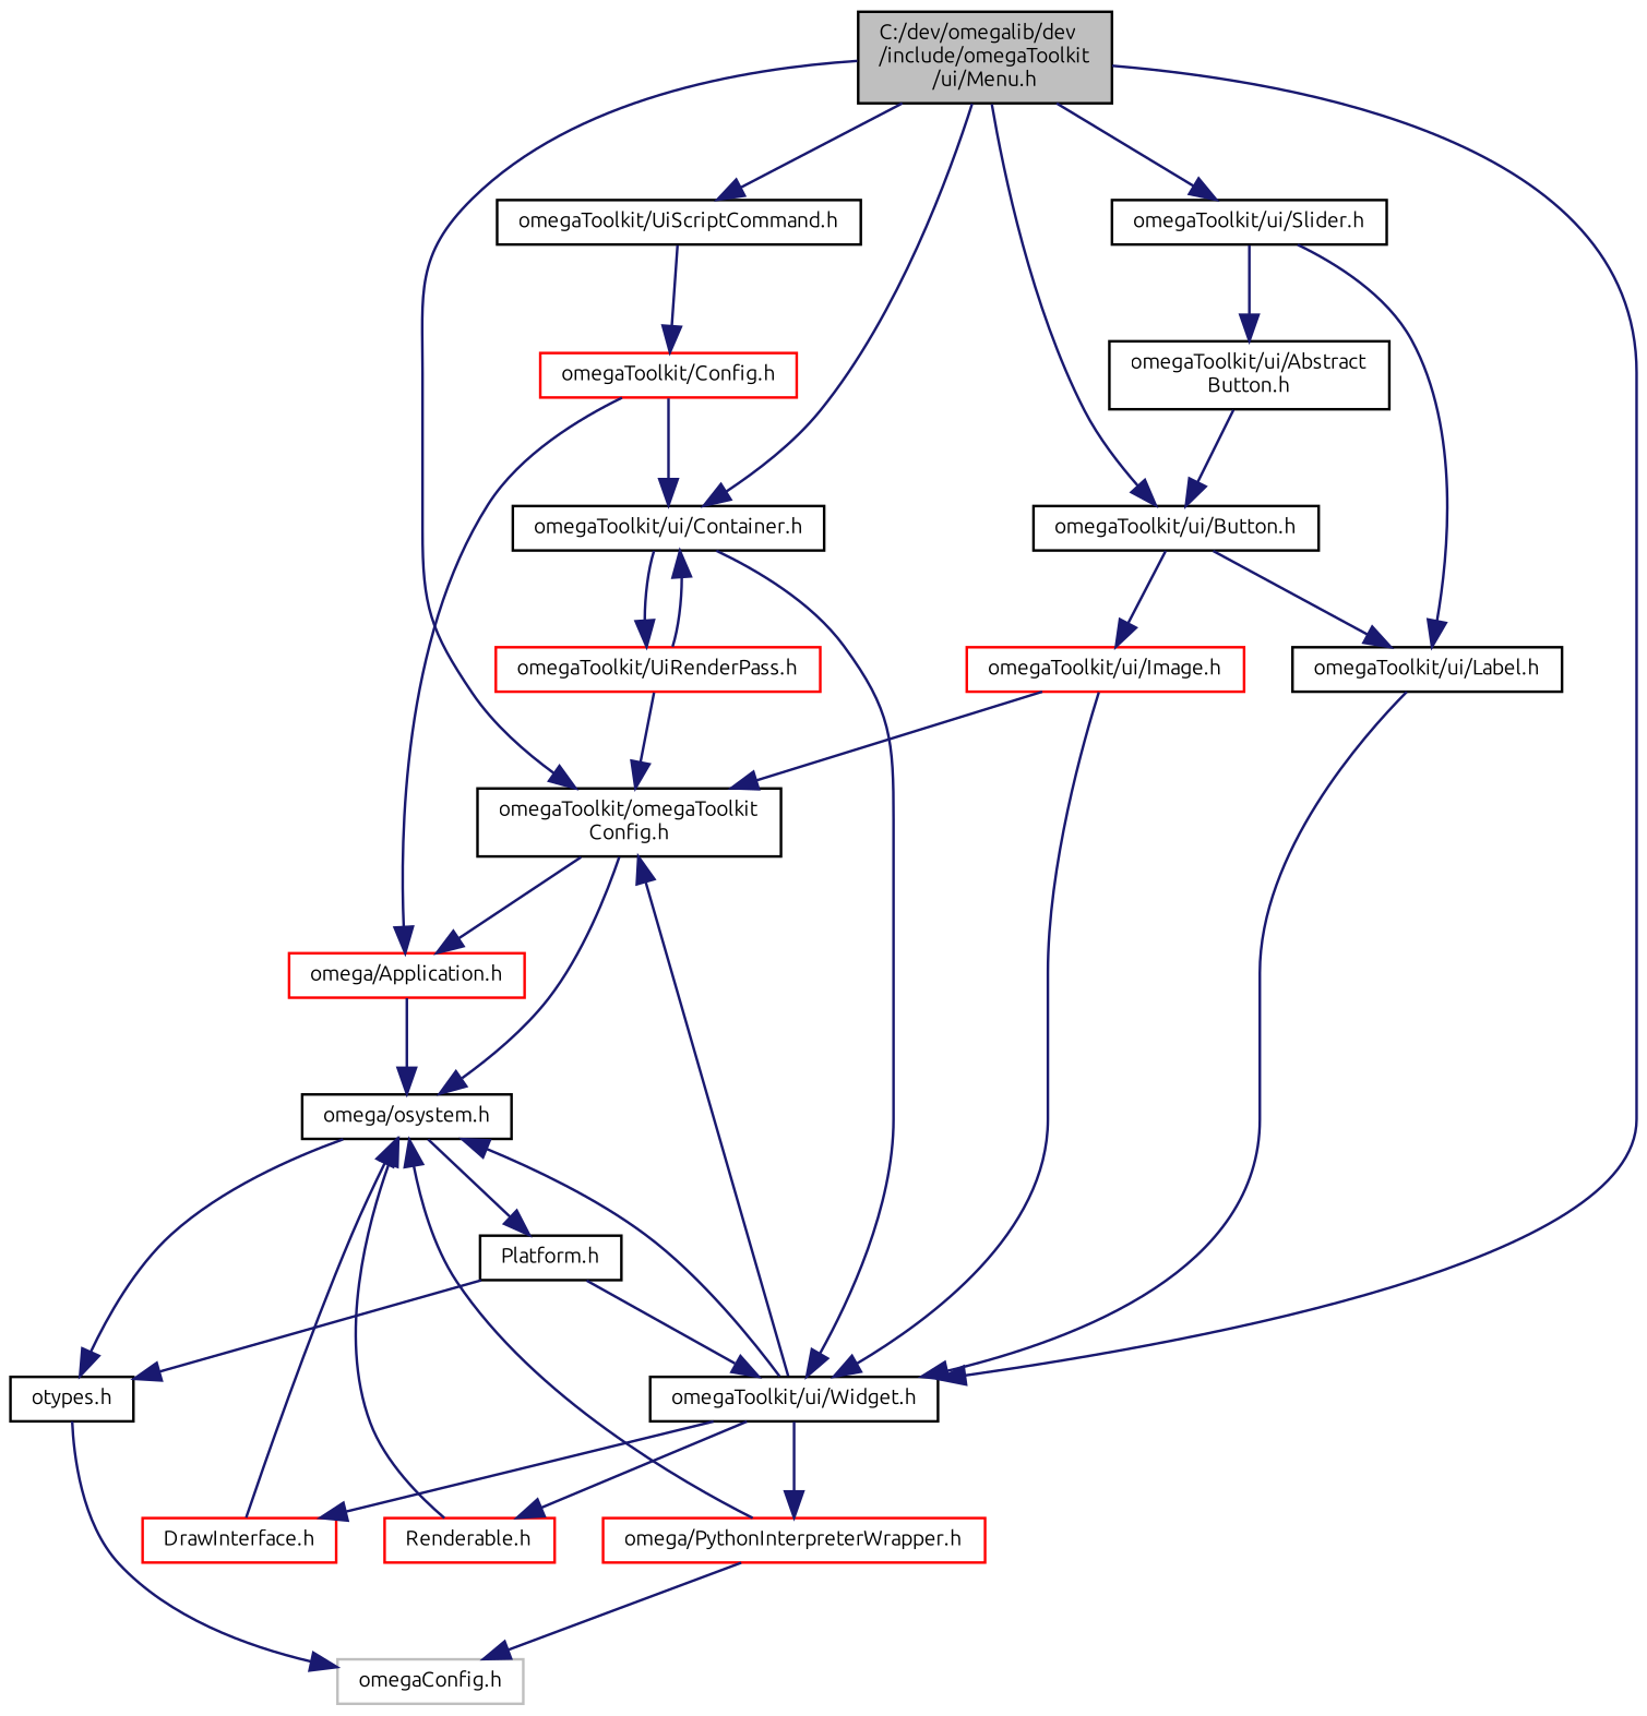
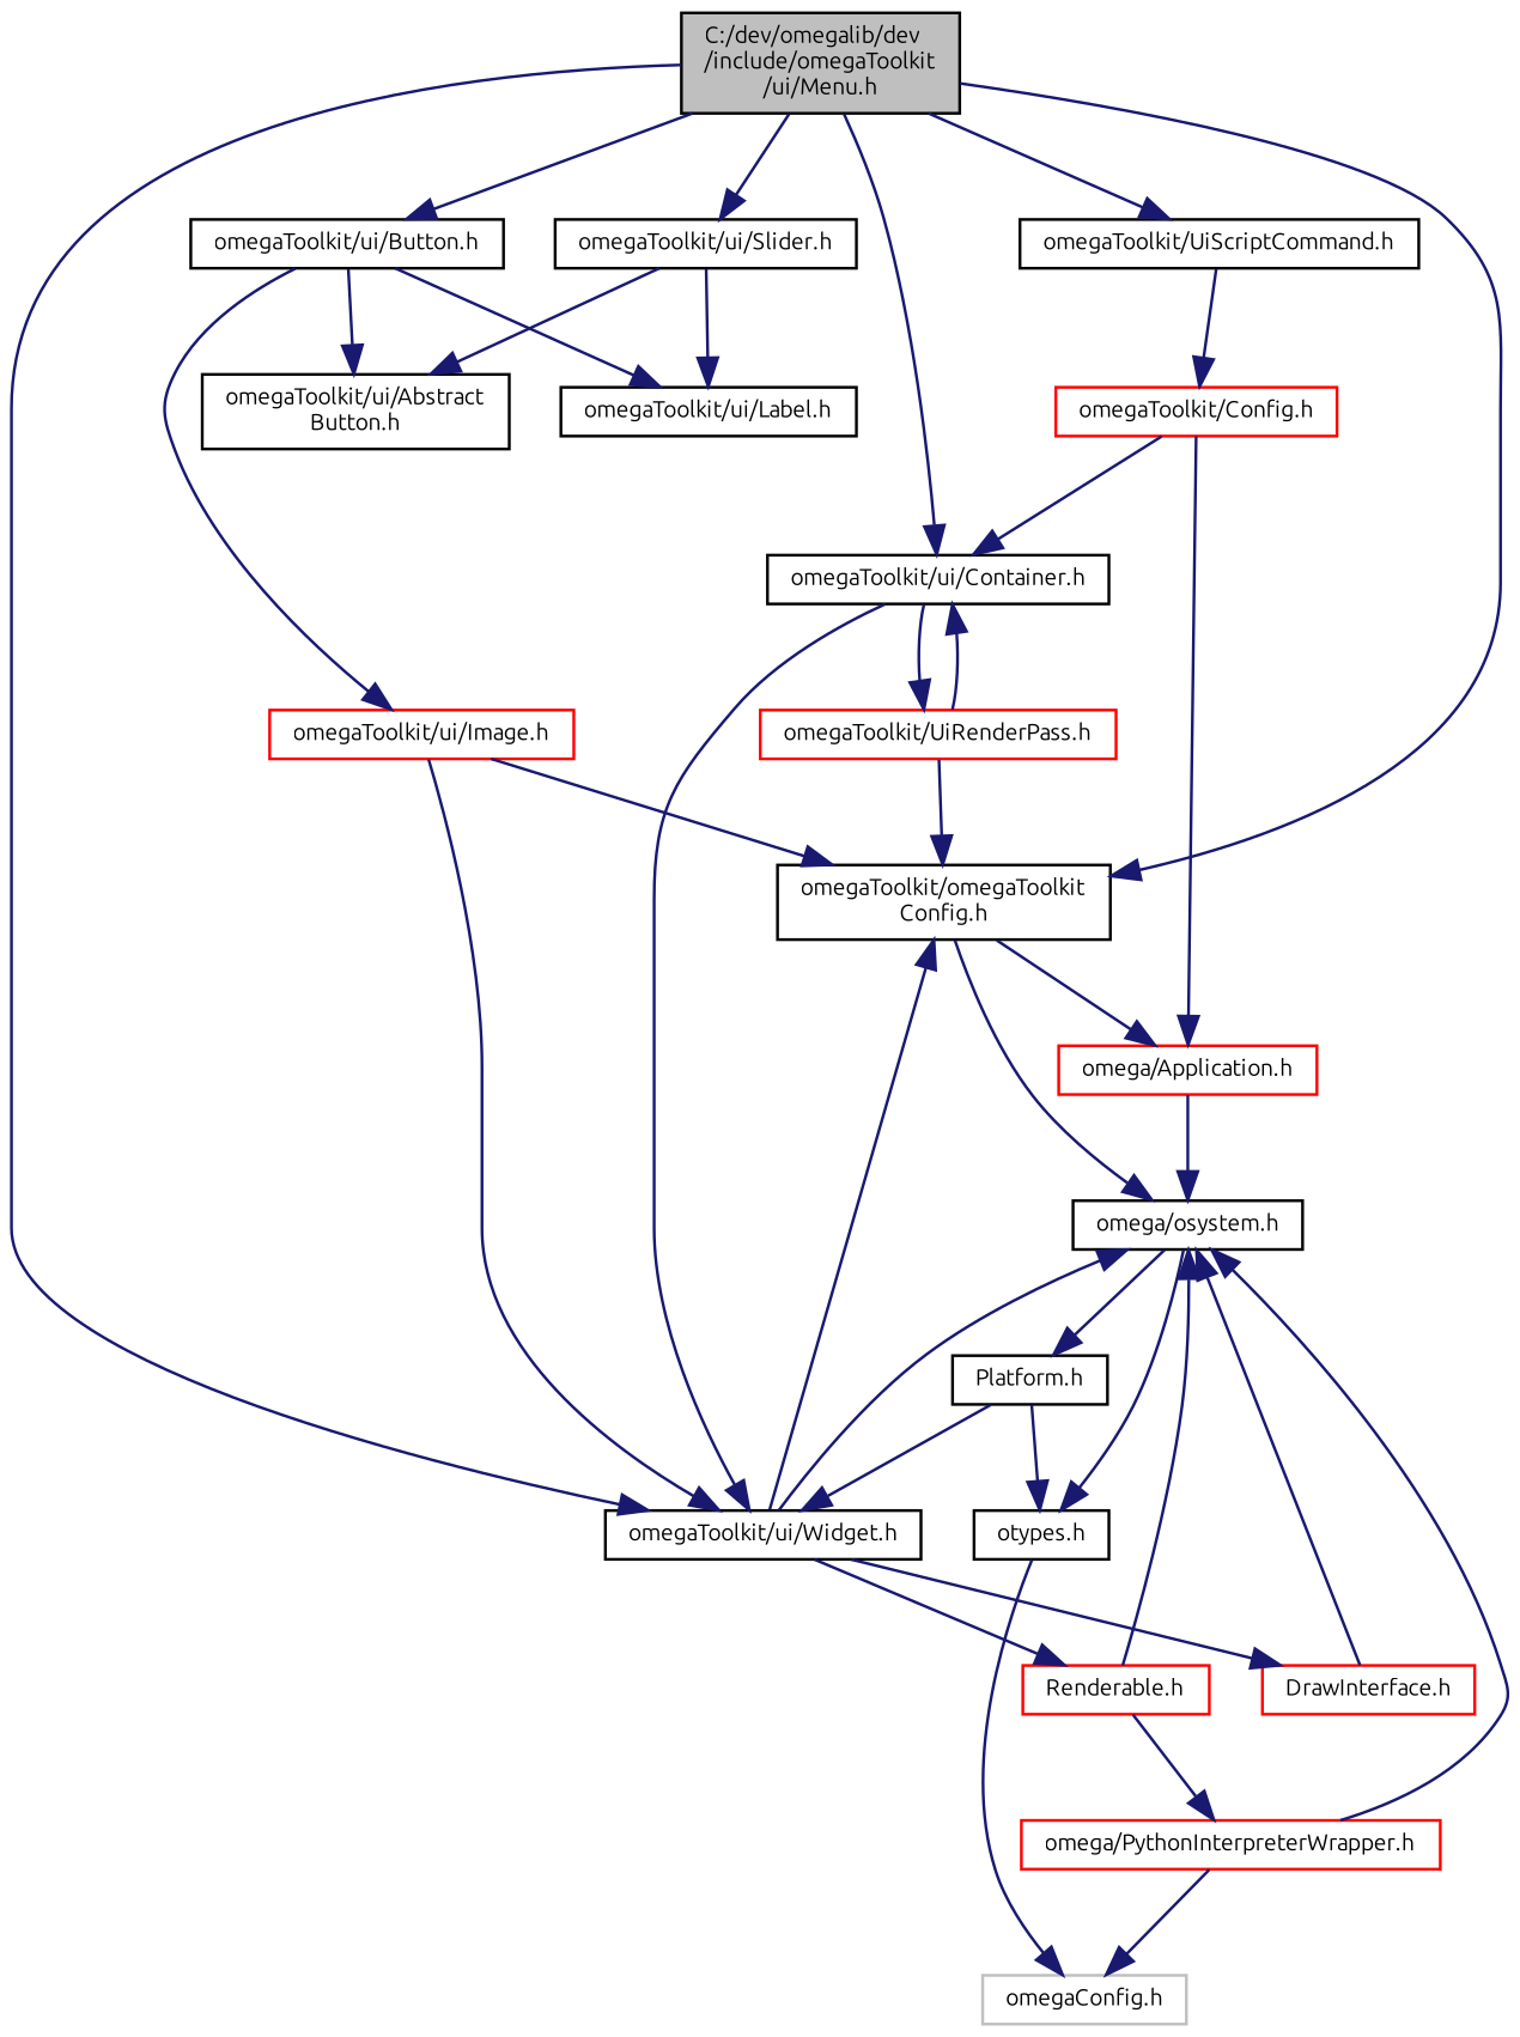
  digraph {
    fontname=Ubuntu
    node [color=black fontname=Ubuntu fontsize=8 shape=record]
    edge [color=midnightblue fontname=Ubuntu fontsize=8 labelfontname="FreeSans.ttf" labelfontsize=8 style=solid]
    n1 [fillcolor=grey75 fontcolor=black height=0.2 label="C:/dev/omegalib/dev\l/include/omegaToolkit\l/ui/Menu.h" style=filled width=0.4]
    n2 [height=0.2 label="omegaToolkit/omegaToolkit\lConfig.h" width=0.4]
    n3 [height=0.2 label="omegaToolkit/ui/Widget.h" width=0.4]
    n4 [height=0.2 label="omegaToolkit/ui/Button.h" width=0.4]
    n5 [height=0.2 label="omegaToolkit/ui/Slider.h" width=0.4]
    n6 [height=0.2 label="omegaToolkit/ui/Container.h" width=0.4]
    n7 [height=0.2 label="omegaToolkit/UiScriptCommand.h" width=0.4]
    n8 [height=0.2 label="omega/osystem.h" width=0.4]
    n9 [color=red height=0.2 label="omega/Application.h" width=0.4]
    n10 [color=red height=0.2 label="DrawInterface.h" width=0.4]
    n11 [color=red height=0.2 label="Renderable.h" width=0.4]
    n12 [color=red height=0.2 label="omega/PythonInterpreterWrapper.h" width=0.4]
    n13 [height=0.2 label="omegaToolkit/ui/Abstract\lButton.h" width=0.4]
    n14 [height=0.2 label="omegaToolkit/ui/Label.h" width=0.4]
    n15 [color=red height=0.2 label="omegaToolkit/ui/Image.h" width=0.4]
    n16 [color=red height=0.2 label="omegaToolkit/UiRenderPass.h" width=0.4]
    n17 [color=red height=0.2 label="omegaToolkit/Config.h" width=0.4]
    n18 [height=0.2 label="otypes.h" width=0.4]
    n19 [height=0.2 label="Platform.h" width=0.4]
    n20 [color=grey75 height=0.2 label="omegaConfig.h" width=0.4]
    n1 -> n2
    n1 -> n3
    n1 -> n4
    n1 -> n5
    n1 -> n6
    n1 -> n7
    n2 -> n8
    n2 -> n9
    n3 -> n2
    n3 -> n8
    n3 -> n10
    n3 -> n11
-   n3 -> n12
-   n13 -> n4
+   n11 -> n12
+   n4 -> n13
    n4 -> n14
    n4 -> n15
    n5 -> n13
    n5 -> n14
    n6 -> n3
    n6 -> n16
    n7 -> n17
    n8 -> n18
    n8 -> n19
    n9 -> n8
    n10 -> n8
    n11 -> n8
    n12 -> n8
    n12 -> n20
-   n14 -> n3
    n15 -> n2
    n15 -> n3
    n16 -> n2
    n16 -> n6
    n17 -> n6
    n17 -> n9
    n18 -> n20
    n19 -> n3
    n19 -> n18
  }
